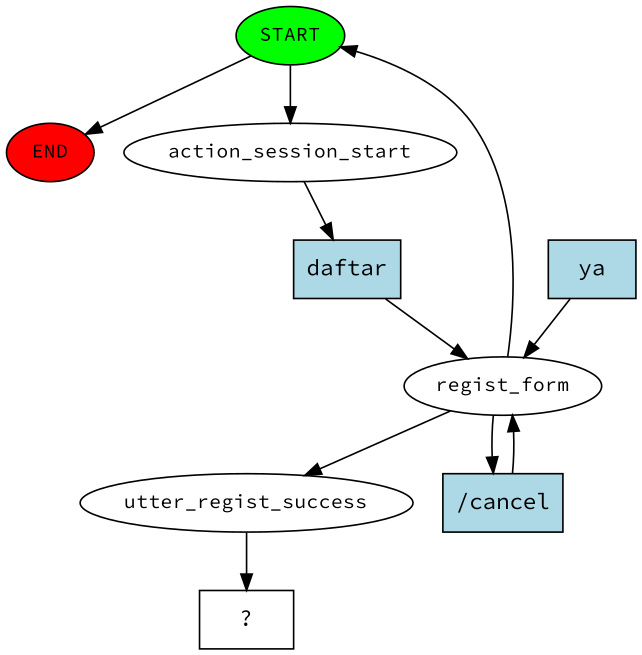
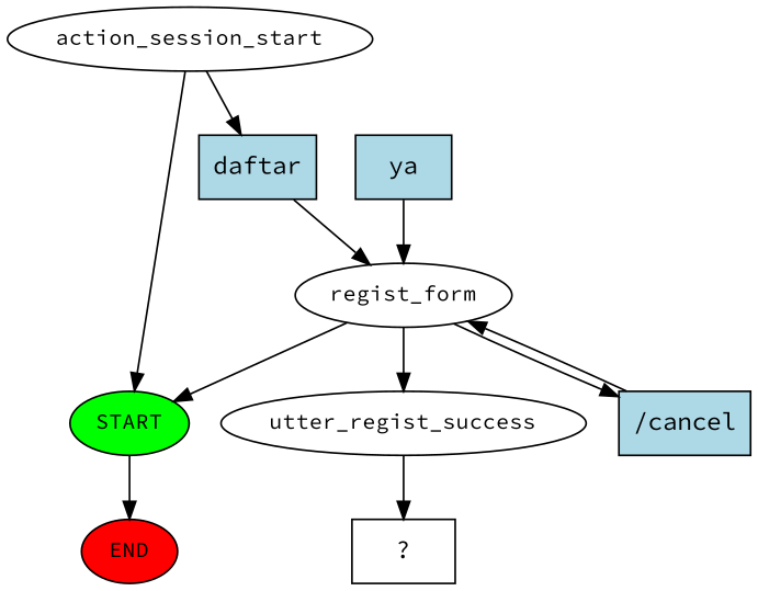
  digraph {
    fontname="Source Code Pro"
    node [fontname="Source Code Pro" fontsize=12 style=filled]
    edge [fontname="Source Code Pro"]
    n1 [fillcolor=green label=START]
    n2 [fillcolor=red label=END]
    n3 [label=action_session_start style=""]
    n4 [fillcolor=lightblue label=daftar shape=rect fontsize=""]
    n5 [label=regist_form style=""]
    n6 [label=utter_regist_success style=""]
    n7 [fillcolor=lightblue label="/cancel" shape=rect fontsize=""]
    n8 [label="  ?  " shape=rect fontsize="" style=""]
    n9 [fillcolor=lightblue label=ya shape=rect fontsize=""]
    n1 -> n2
-   n1 -> n3
+   n3 -> n1
    n3 -> n4
    n4 -> n5
    n5 -> n1
    n5 -> n6
    n5 -> n7
    n6 -> n8
    n7 -> n5
    n9 -> n5
  }
